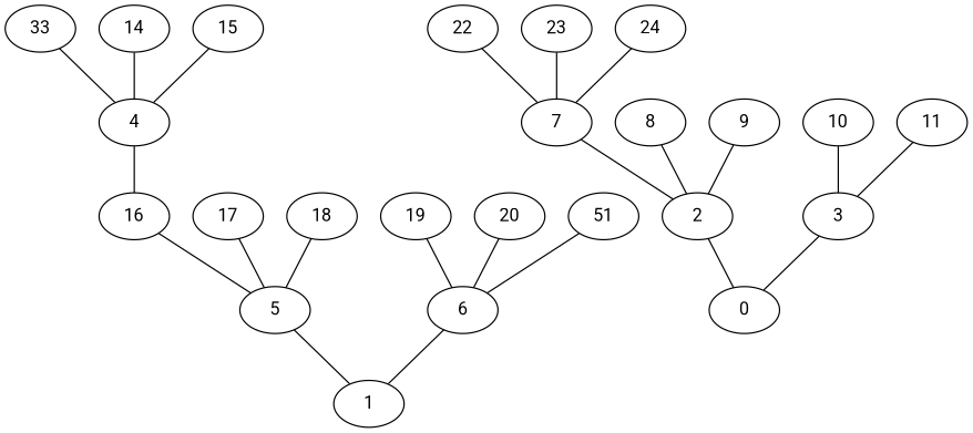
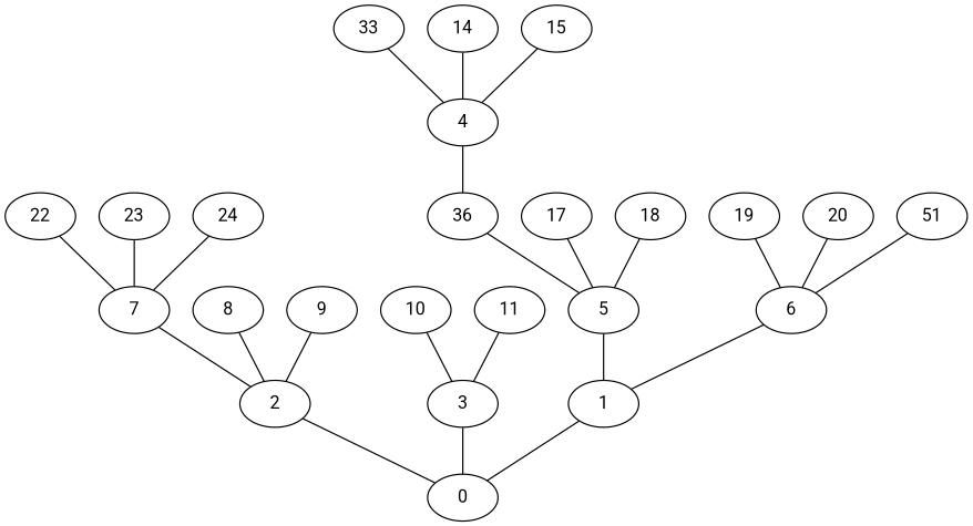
  graph {
    fontname=Roboto
    node [fontname=Roboto]
    edge [fontname=Roboto]
    1
    0
    2
    3
    4
-   16
+   16 [label=36]
    5
    6
    7
    8
    9
    10
    11
    n14 [label=33]
    14
    15
    17
    18
    19
    20
    n21 [label=51]
    22
    23
    24
+   1 -- 0
    2 -- 0
    3 -- 0
    4 -- 16
    16 -- 5
    5 -- 1
    6 -- 1
    7 -- 2
    8 -- 2
    9 -- 2
    10 -- 3
    11 -- 3
    n14 -- 4
    14 -- 4
    15 -- 4
    17 -- 5
    18 -- 5
    19 -- 6
    20 -- 6
    n21 -- 6
    22 -- 7
    23 -- 7
    24 -- 7
  }
